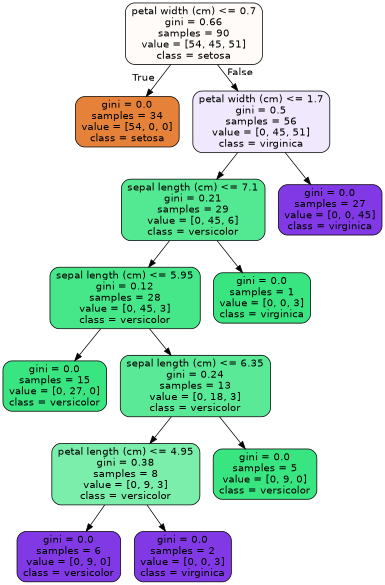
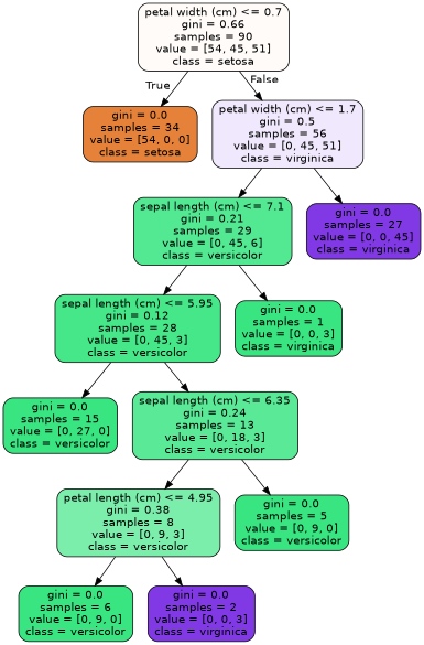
  digraph {
    node [color=black fillcolor="#39e581" fontname=helvetica shape=box style="filled, rounded"]
    edge [fontname=helvetica]
    n1 [fillcolor="#fefbf9" label="petal width (cm) <= 0.7\ngini = 0.66\nsamples = 90\nvalue = [54, 45, 51]\nclass = setosa"]
    n2 [fillcolor="#e58139" label="gini = 0.0\nsamples = 34\nvalue = [54, 0, 0]\nclass = setosa"]
    n3 [fillcolor="#f0e8fc" label="petal width (cm) <= 1.7\ngini = 0.5\nsamples = 56\nvalue = [0, 45, 51]\nclass = virginica"]
    n4 [fillcolor="#53e892" label="sepal length (cm) <= 7.1\ngini = 0.21\nsamples = 29\nvalue = [0, 45, 6]\nclass = versicolor"]
    n5 [fillcolor="#8139e5" label="gini = 0.0\nsamples = 27\nvalue = [0, 0, 45]\nclass = virginica"]
    n6 [fillcolor="#46e789" label="sepal length (cm) <= 5.95\ngini = 0.12\nsamples = 28\nvalue = [0, 45, 3]\nclass = versicolor"]
    n7 [label="gini = 0.0\nsamples = 1\nvalue = [0, 0, 3]\nclass = virginica"]
    n8 [label="gini = 0.0\nsamples = 15\nvalue = [0, 27, 0]\nclass = versicolor"]
    n9 [fillcolor="#5ae996" label="sepal length (cm) <= 6.35\ngini = 0.24\nsamples = 13\nvalue = [0, 18, 3]\nclass = versicolor"]
    n10 [fillcolor="#7beeab" label="petal length (cm) <= 4.95\ngini = 0.38\nsamples = 8\nvalue = [0, 9, 3]\nclass = versicolor"]
    n11 [label="gini = 0.0\nsamples = 5\nvalue = [0, 9, 0]\nclass = versicolor"]
-   n12 [fillcolor="#8139e5" label="gini = 0.0\nsamples = 6\nvalue = [0, 9, 0]\nclass = versicolor"]
+   n12 [label="gini = 0.0\nsamples = 6\nvalue = [0, 9, 0]\nclass = versicolor"]
    n13 [fillcolor="#8139e5" label="gini = 0.0\nsamples = 2\nvalue = [0, 0, 3]\nclass = virginica"]
    n1 -> n2 [headlabel=True labelangle=45 labeldistance=2.5]
    n1 -> n3 [headlabel=False labelangle=-45 labeldistance=2.5]
    n3 -> n4
    n3 -> n5
    n4 -> n6
    n4 -> n7
    n6 -> n8
    n6 -> n9
    n9 -> n10
    n9 -> n11
    n10 -> n12
    n10 -> n13
  }
